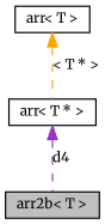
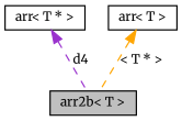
  digraph {
    fontname=Merriweather
    node [color=black fillcolor=white fontname=Merriweather fontsize=10 shape=record style=filled]
    edge [dir=back fontname=Merriweather fontsize=10 labelfontname=FreeSans labelfontsize=10 style=dashed]
    n1 [fillcolor=grey75 fontcolor=black height=0.2 label="arr2b\< T \>" width=0.4]
    n2 [height=0.2 label="arr\< T * \>" width=0.4]
    n3 [height=0.2 label="arr\< T \>" width=0.4]
    n2 -> n1 [color=darkorchid3 label=d4]
-   n3 -> n2 [color=orange label="\< T * \>"]
+   n3 -> n1 [color=orange label="\< T * \>"]
  }
